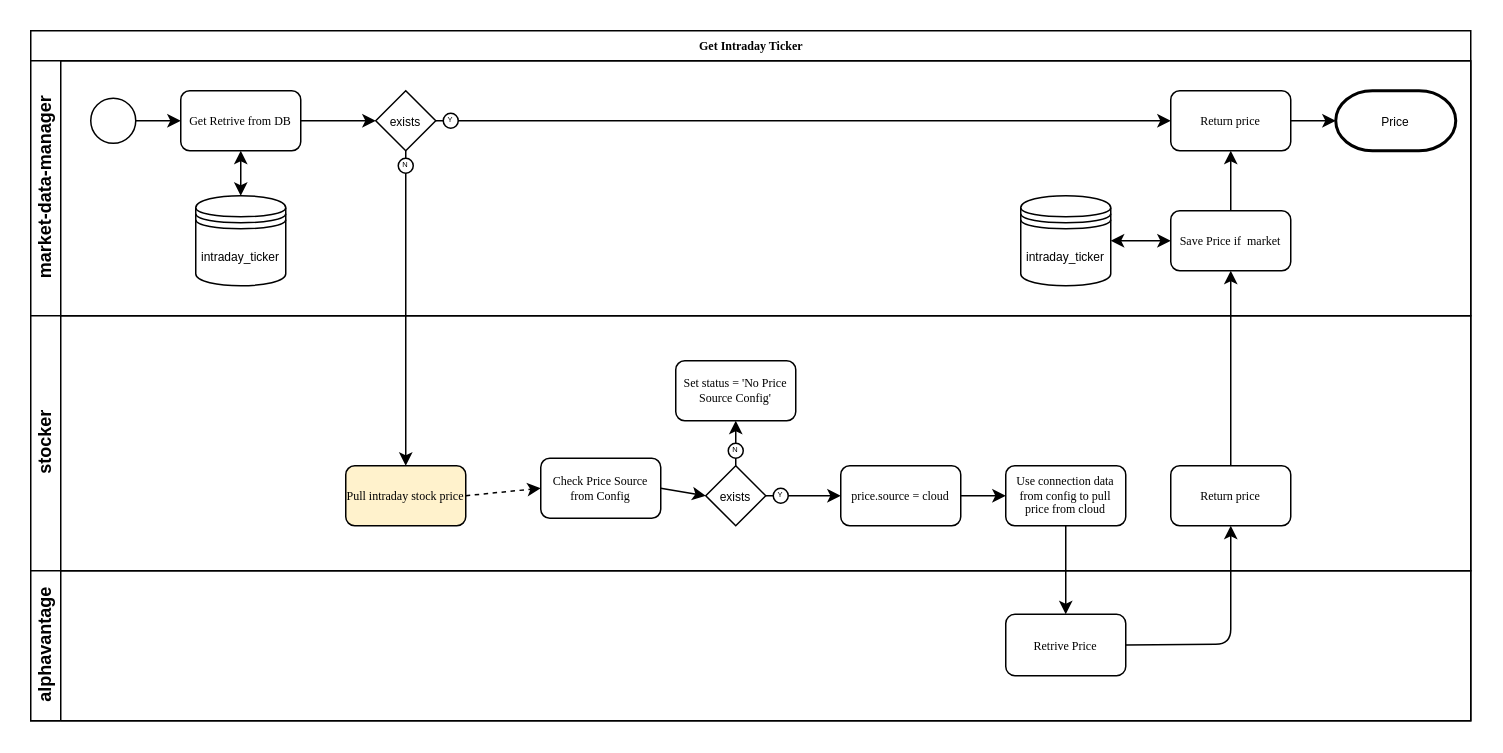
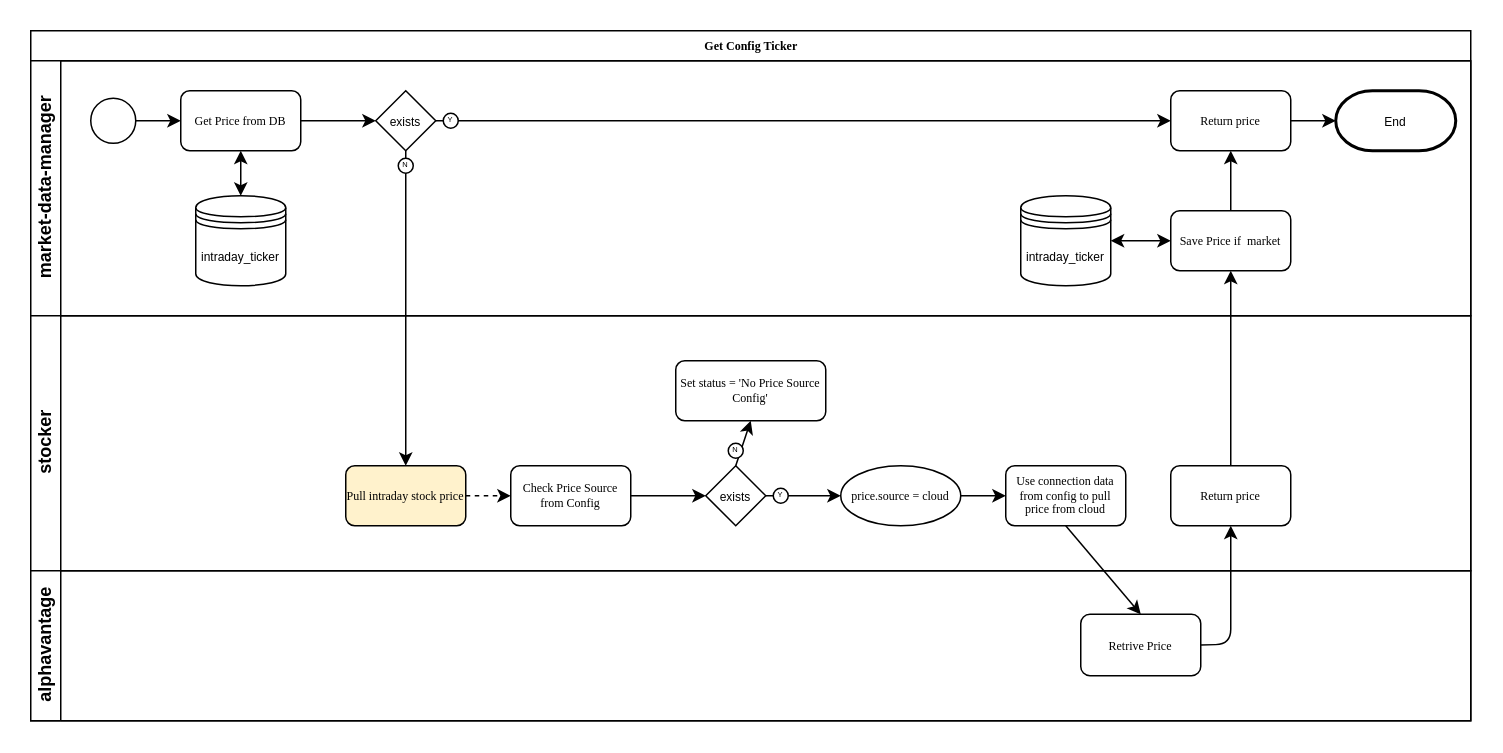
  <mxCell id="0" />
  <mxCell id="1" parent="0" />
- <mxCell id="2" value="Get Intraday Ticker" style="swimlane;html=1;childLayout=stackLayout;horizontal=1;startSize=20;horizontalStack=0;rounded=0;shadow=0;labelBackgroundColor=none;strokeWidth=1;fontFamily=Verdana;fontSize=8;align=center;" parent="1" vertex="1"><mxGeometry x="20" y="20" width="960" height="460" as="geometry" /></mxCell>
+ <mxCell id="2" value="Get Config Ticker" style="swimlane;html=1;childLayout=stackLayout;horizontal=1;startSize=20;horizontalStack=0;rounded=0;shadow=0;labelBackgroundColor=none;strokeWidth=1;fontFamily=Verdana;fontSize=8;align=center;" parent="1" vertex="1"><mxGeometry x="20" y="20" width="960" height="460" as="geometry" /></mxCell>
  <mxCell id="3" value="" style="endArrow=classic;html=1;exitX=0.5;exitY=1;exitDx=0;exitDy=0;entryX=0.5;entryY=0;entryDx=0;entryDy=0;" edge="1" parent="2" source="15" target="23"><mxGeometry width="50" height="50" relative="1" as="geometry"><mxPoint x="350" y="150" as="sourcePoint" /><mxPoint x="400" y="100" as="targetPoint" /></mxGeometry></mxCell>
  <mxCell id="4" value="market-data-manager" style="swimlane;html=1;startSize=20;horizontal=0;" parent="2" vertex="1"><mxGeometry y="20" width="960" height="170" as="geometry" /></mxCell>
  <mxCell id="5" value="" style="ellipse;whiteSpace=wrap;html=1;rounded=0;shadow=0;labelBackgroundColor=none;strokeWidth=1;fontFamily=Verdana;fontSize=8;align=center;" parent="4" vertex="1"><mxGeometry x="40" y="25" width="30" height="30" as="geometry" /></mxCell>
- <mxCell id="6" value="Get Retrive from DB" style="rounded=1;whiteSpace=wrap;html=1;shadow=0;labelBackgroundColor=none;strokeWidth=1;fontFamily=Verdana;fontSize=8;align=center;" parent="4" vertex="1"><mxGeometry x="100" y="20" width="80" height="40" as="geometry" /></mxCell>
+ <mxCell id="6" value="Get Price from DB" style="rounded=1;whiteSpace=wrap;html=1;shadow=0;labelBackgroundColor=none;strokeWidth=1;fontFamily=Verdana;fontSize=8;align=center;" parent="4" vertex="1"><mxGeometry x="100" y="20" width="80" height="40" as="geometry" /></mxCell>
  <mxCell id="7" value="" style="endArrow=classic;html=1;exitX=1;exitY=0.5;exitDx=0;exitDy=0;entryX=0;entryY=0.5;entryDx=0;entryDy=0;" parent="4" source="5" target="6" edge="1"><mxGeometry width="50" height="50" relative="1" as="geometry"><mxPoint x="50" y="109" as="sourcePoint" /><mxPoint x="100" y="59" as="targetPoint" /></mxGeometry></mxCell>
  <mxCell id="8" value="" style="endArrow=classic;startArrow=classic;html=1;entryX=0.5;entryY=1;entryDx=0;entryDy=0;" parent="4" source="13" target="6" edge="1"><mxGeometry width="50" height="50" relative="1" as="geometry"><mxPoint x="140" y="80" as="sourcePoint" /><mxPoint x="160" y="60" as="targetPoint" /></mxGeometry></mxCell>
  <mxCell id="9" value="Save Price if &amp;nbsp;market" style="rounded=1;whiteSpace=wrap;html=1;shadow=0;labelBackgroundColor=none;strokeWidth=1;fontFamily=Verdana;fontSize=8;align=center;" parent="4" vertex="1"><mxGeometry x="760" y="100" width="80" height="40" as="geometry" /></mxCell>
  <mxCell id="10" value="Return price" style="rounded=1;whiteSpace=wrap;html=1;shadow=0;labelBackgroundColor=none;strokeWidth=1;fontFamily=Verdana;fontSize=8;align=center;" parent="4" vertex="1"><mxGeometry x="760" y="20" width="80" height="40" as="geometry" /></mxCell>
  <mxCell id="11" value="&lt;font style=&quot;font-size: 8px&quot;&gt;intraday_ticker&lt;/font&gt;" style="shape=datastore;whiteSpace=wrap;html=1;" parent="4" vertex="1"><mxGeometry x="660" y="90" width="60" height="60" as="geometry" /></mxCell>
  <mxCell id="12" value="" style="endArrow=classic;html=1;entryX=0.5;entryY=1;entryDx=0;entryDy=0;exitX=0.5;exitY=0;exitDx=0;exitDy=0;" parent="4" source="9" target="10" edge="1"><mxGeometry width="50" height="50" relative="1" as="geometry"><mxPoint x="780" y="140" as="sourcePoint" /><mxPoint x="830" y="90" as="targetPoint" /></mxGeometry></mxCell>
  <mxCell id="13" value="&lt;font style=&quot;font-size: 8px&quot;&gt;intraday_ticker&lt;/font&gt;" style="shape=datastore;whiteSpace=wrap;html=1;" parent="4" vertex="1"><mxGeometry x="110" y="90" width="60" height="60" as="geometry" /></mxCell>
  <mxCell id="14" value="" style="endArrow=classic;startArrow=classic;html=1;entryX=0;entryY=0.5;entryDx=0;entryDy=0;exitX=1;exitY=0.5;exitDx=0;exitDy=0;" edge="1" parent="4" source="11" target="9"><mxGeometry width="50" height="50" relative="1" as="geometry"><mxPoint x="580" y="150" as="sourcePoint" /><mxPoint x="630" y="100" as="targetPoint" /></mxGeometry></mxCell>
  <mxCell id="15" value="&lt;font style=&quot;font-size: 8px&quot;&gt;exists&lt;/font&gt;" style="rhombus;whiteSpace=wrap;html=1;" vertex="1" parent="4"><mxGeometry x="230" y="20" width="40" height="40" as="geometry" /></mxCell>
- <mxCell id="16" value="&lt;font style=&quot;font-size: 8px&quot;&gt;Price&lt;/font&gt;" style="strokeWidth=2;html=1;shape=mxgraph.flowchart.terminator;whiteSpace=wrap;" parent="4" vertex="1"><mxGeometry x="870" y="20" width="80" height="40" as="geometry" /></mxCell>
+ <mxCell id="16" value="&lt;font style=&quot;font-size: 8px&quot;&gt;End&lt;/font&gt;" style="strokeWidth=2;html=1;shape=mxgraph.flowchart.terminator;whiteSpace=wrap;" parent="4" vertex="1"><mxGeometry x="870" y="20" width="80" height="40" as="geometry" /></mxCell>
  <mxCell id="17" value="" style="endArrow=classic;html=1;entryX=0;entryY=0.5;entryDx=0;entryDy=0;entryPerimeter=0;exitX=1;exitY=0.5;exitDx=0;exitDy=0;" parent="4" source="10" target="16" edge="1"><mxGeometry width="50" height="50" relative="1" as="geometry"><mxPoint x="830" y="170" as="sourcePoint" /><mxPoint x="880" y="120" as="targetPoint" /></mxGeometry></mxCell>
  <mxCell id="18" value="" style="endArrow=classic;html=1;exitX=1;exitY=0.5;exitDx=0;exitDy=0;entryX=0;entryY=0.5;entryDx=0;entryDy=0;" edge="1" parent="4" source="6" target="15"><mxGeometry width="50" height="50" relative="1" as="geometry"><mxPoint x="300" y="300" as="sourcePoint" /><mxPoint x="330" y="300" as="targetPoint" /></mxGeometry></mxCell>
  <mxCell id="19" value="" style="endArrow=classic;html=1;entryX=0;entryY=0.5;entryDx=0;entryDy=0;exitX=1;exitY=0.5;exitDx=0;exitDy=0;" edge="1" parent="4" source="15" target="10"><mxGeometry width="50" height="50" relative="1" as="geometry"><mxPoint x="290" y="40" as="sourcePoint" /><mxPoint x="430" y="40" as="targetPoint" /></mxGeometry></mxCell>
  <mxCell id="20" value="&lt;div style=&quot;text-align: justify&quot;&gt;&lt;span style=&quot;font-size: 6px&quot;&gt;&lt;sup&gt;N&lt;/sup&gt;&lt;/span&gt;&lt;/div&gt;" style="ellipse;whiteSpace=wrap;html=1;aspect=fixed;" vertex="1" parent="4"><mxGeometry x="245" y="65" width="10" height="10" as="geometry" /></mxCell>
  <mxCell id="21" value="&lt;div style=&quot;text-align: justify&quot;&gt;&lt;span style=&quot;font-size: 6px&quot;&gt;&lt;sup&gt;Y&lt;/sup&gt;&lt;/span&gt;&lt;/div&gt;" style="ellipse;whiteSpace=wrap;html=1;aspect=fixed;" vertex="1" parent="4"><mxGeometry x="275" y="35" width="10" height="10" as="geometry" /></mxCell>
  <mxCell id="22" value="stocker" style="swimlane;html=1;startSize=20;horizontal=0;" parent="2" vertex="1"><mxGeometry y="190" width="960" height="170" as="geometry" /></mxCell>
  <mxCell id="23" value="Pull intraday stock price" style="rounded=1;whiteSpace=wrap;html=1;shadow=0;labelBackgroundColor=none;strokeWidth=1;fontFamily=Verdana;fontSize=8;align=center;fillColor=#fff2cc;" parent="22" vertex="1"><mxGeometry x="210" y="100" width="80" height="40" as="geometry" /></mxCell>
- <mxCell id="24" value="Check Price Source from Config" style="rounded=1;whiteSpace=wrap;html=1;shadow=0;labelBackgroundColor=none;strokeWidth=1;fontFamily=Verdana;fontSize=8;align=center;" parent="22" vertex="1"><mxGeometry x="340" y="95" width="80" height="40" as="geometry" /></mxCell>
+ <mxCell id="24" value="Check Price Source from Config" style="rounded=1;whiteSpace=wrap;html=1;shadow=0;labelBackgroundColor=none;strokeWidth=1;fontFamily=Verdana;fontSize=8;align=center;" parent="22" vertex="1"><mxGeometry x="320" y="100" width="80" height="40" as="geometry" /></mxCell>
  <mxCell id="25" value="" style="endArrow=classic;html=1;exitX=1;exitY=0.5;exitDx=0;exitDy=0;entryX=0;entryY=0.5;entryDx=0;entryDy=0;dashed=1;" parent="22" source="23" target="24" edge="1"><mxGeometry width="50" height="50" relative="1" as="geometry"><mxPoint x="340" y="200" as="sourcePoint" /><mxPoint x="390" y="150" as="targetPoint" /></mxGeometry></mxCell>
  <mxCell id="26" value="&lt;font style=&quot;font-size: 8px&quot;&gt;exists&lt;/font&gt;" style="rhombus;whiteSpace=wrap;html=1;" parent="22" vertex="1"><mxGeometry x="450" y="100" width="40" height="40" as="geometry" /></mxCell>
  <mxCell id="27" value="Use connection data from config to pull price from cloud" style="rounded=1;whiteSpace=wrap;html=1;shadow=0;labelBackgroundColor=none;strokeWidth=1;fontFamily=Verdana;fontSize=8;align=center;" parent="22" vertex="1"><mxGeometry x="650" y="100" width="80" height="40" as="geometry" /></mxCell>
- <mxCell id="28" value="price.source = cloud" style="rounded=1;whiteSpace=wrap;html=1;shadow=0;labelBackgroundColor=none;strokeWidth=1;fontFamily=Verdana;fontSize=8;align=center;" parent="22" vertex="1"><mxGeometry x="540" y="100" width="80" height="40" as="geometry" /></mxCell>
+ <mxCell id="28" value="price.source = cloud" style="ellipse;whiteSpace=wrap;html=1;shadow=0;labelBackgroundColor=none;strokeWidth=1;fontFamily=Verdana;fontSize=8;align=center;" parent="22" vertex="1"><mxGeometry x="540" y="100" width="80" height="40" as="geometry" /></mxCell>
  <mxCell id="29" value="Return price" style="rounded=1;whiteSpace=wrap;html=1;shadow=0;labelBackgroundColor=none;strokeWidth=1;fontFamily=Verdana;fontSize=8;align=center;" parent="22" vertex="1"><mxGeometry x="760" y="100" width="80" height="40" as="geometry" /></mxCell>
  <mxCell id="30" value="" style="endArrow=classic;html=1;exitX=1;exitY=0.5;exitDx=0;exitDy=0;entryX=0;entryY=0.5;entryDx=0;entryDy=0;" parent="22" source="24" target="26" edge="1"><mxGeometry width="50" height="50" relative="1" as="geometry"><mxPoint x="450" y="230" as="sourcePoint" /><mxPoint x="500" y="180" as="targetPoint" /></mxGeometry></mxCell>
  <mxCell id="31" value="" style="endArrow=classic;html=1;exitX=1;exitY=0.5;exitDx=0;exitDy=0;entryX=0;entryY=0.5;entryDx=0;entryDy=0;" parent="22" source="26" target="28" edge="1"><mxGeometry width="50" height="50" relative="1" as="geometry"><mxPoint x="520" y="220" as="sourcePoint" /><mxPoint x="570" y="170" as="targetPoint" /></mxGeometry></mxCell>
  <mxCell id="32" value="" style="endArrow=classic;html=1;entryX=0;entryY=0.5;entryDx=0;entryDy=0;" parent="22" source="28" target="27" edge="1"><mxGeometry width="50" height="50" relative="1" as="geometry"><mxPoint x="490" y="180" as="sourcePoint" /><mxPoint x="580" y="180" as="targetPoint" /></mxGeometry></mxCell>
  <mxCell id="33" value="&lt;div style=&quot;text-align: justify&quot;&gt;&lt;span style=&quot;font-size: 6px&quot;&gt;&lt;sup&gt;Y&lt;/sup&gt;&lt;/span&gt;&lt;/div&gt;" style="ellipse;whiteSpace=wrap;html=1;aspect=fixed;" parent="22" vertex="1"><mxGeometry x="495" y="115" width="10" height="10" as="geometry" /></mxCell>
- <mxCell id="34" value="Set status = 'No Price Source Config'" style="rounded=1;whiteSpace=wrap;html=1;shadow=0;labelBackgroundColor=none;strokeWidth=1;fontFamily=Verdana;fontSize=8;align=center;" parent="22" vertex="1"><mxGeometry x="430" y="30" width="80" height="40" as="geometry" /></mxCell>
+ <mxCell id="34" value="Set status = 'No Price Source Config'" style="rounded=1;whiteSpace=wrap;html=1;shadow=0;labelBackgroundColor=none;strokeWidth=1;fontFamily=Verdana;fontSize=8;align=center;" parent="22" vertex="1"><mxGeometry x="430" y="30" width="100" height="40" as="geometry" /></mxCell>
  <mxCell id="35" value="" style="endArrow=classic;html=1;entryX=0.5;entryY=1;entryDx=0;entryDy=0;exitX=0.5;exitY=0;exitDx=0;exitDy=0;" parent="22" source="26" target="34" edge="1"><mxGeometry width="50" height="50" relative="1" as="geometry"><mxPoint x="360" y="110" as="sourcePoint" /><mxPoint x="410" y="60" as="targetPoint" /></mxGeometry></mxCell>
  <mxCell id="36" value="&lt;div style=&quot;text-align: justify&quot;&gt;&lt;span style=&quot;font-size: 6px&quot;&gt;&lt;sup&gt;N&lt;/sup&gt;&lt;/span&gt;&lt;/div&gt;" style="ellipse;whiteSpace=wrap;html=1;aspect=fixed;" parent="22" vertex="1"><mxGeometry x="465" y="85" width="10" height="10" as="geometry" /></mxCell>
  <mxCell id="37" value="alphavantage" style="swimlane;html=1;startSize=20;horizontal=0;" parent="2" vertex="1"><mxGeometry y="360" width="960" height="100" as="geometry" /></mxCell>
- <mxCell id="38" value="Retrive Price" style="rounded=1;whiteSpace=wrap;html=1;shadow=0;labelBackgroundColor=none;strokeWidth=1;fontFamily=Verdana;fontSize=8;align=center;" parent="37" vertex="1"><mxGeometry x="650" y="29" width="80" height="41" as="geometry" /></mxCell>
+ <mxCell id="38" value="Retrive Price" style="rounded=1;whiteSpace=wrap;html=1;shadow=0;labelBackgroundColor=none;strokeWidth=1;fontFamily=Verdana;fontSize=8;align=center;" parent="37" vertex="1"><mxGeometry x="700" y="29" width="80" height="41" as="geometry" /></mxCell>
  <mxCell id="39" value="" style="endArrow=classic;html=1;entryX=0.5;entryY=1;entryDx=0;entryDy=0;exitX=1;exitY=0.5;exitDx=0;exitDy=0;" parent="2" source="38" target="29" edge="1"><mxGeometry width="50" height="50" relative="1" as="geometry"><mxPoint x="760" y="500" as="sourcePoint" /><mxPoint x="810" y="450" as="targetPoint" /><Array as="points"><mxPoint x="800" y="409" /></Array></mxGeometry></mxCell>
  <mxCell id="40" value="" style="endArrow=classic;html=1;entryX=0.5;entryY=0;entryDx=0;entryDy=0;exitX=0.5;exitY=1;exitDx=0;exitDy=0;" parent="2" source="27" target="38" edge="1"><mxGeometry width="50" height="50" relative="1" as="geometry"><mxPoint x="690" y="370" as="sourcePoint" /><mxPoint x="740" y="320" as="targetPoint" /></mxGeometry></mxCell>
  <mxCell id="41" value="" style="endArrow=classic;html=1;exitX=0.5;exitY=0;exitDx=0;exitDy=0;entryX=0.5;entryY=1;entryDx=0;entryDy=0;" parent="2" source="29" target="9" edge="1"><mxGeometry width="50" height="50" relative="1" as="geometry"><mxPoint x="790" y="190" as="sourcePoint" /><mxPoint x="840" y="140" as="targetPoint" /></mxGeometry></mxCell>
